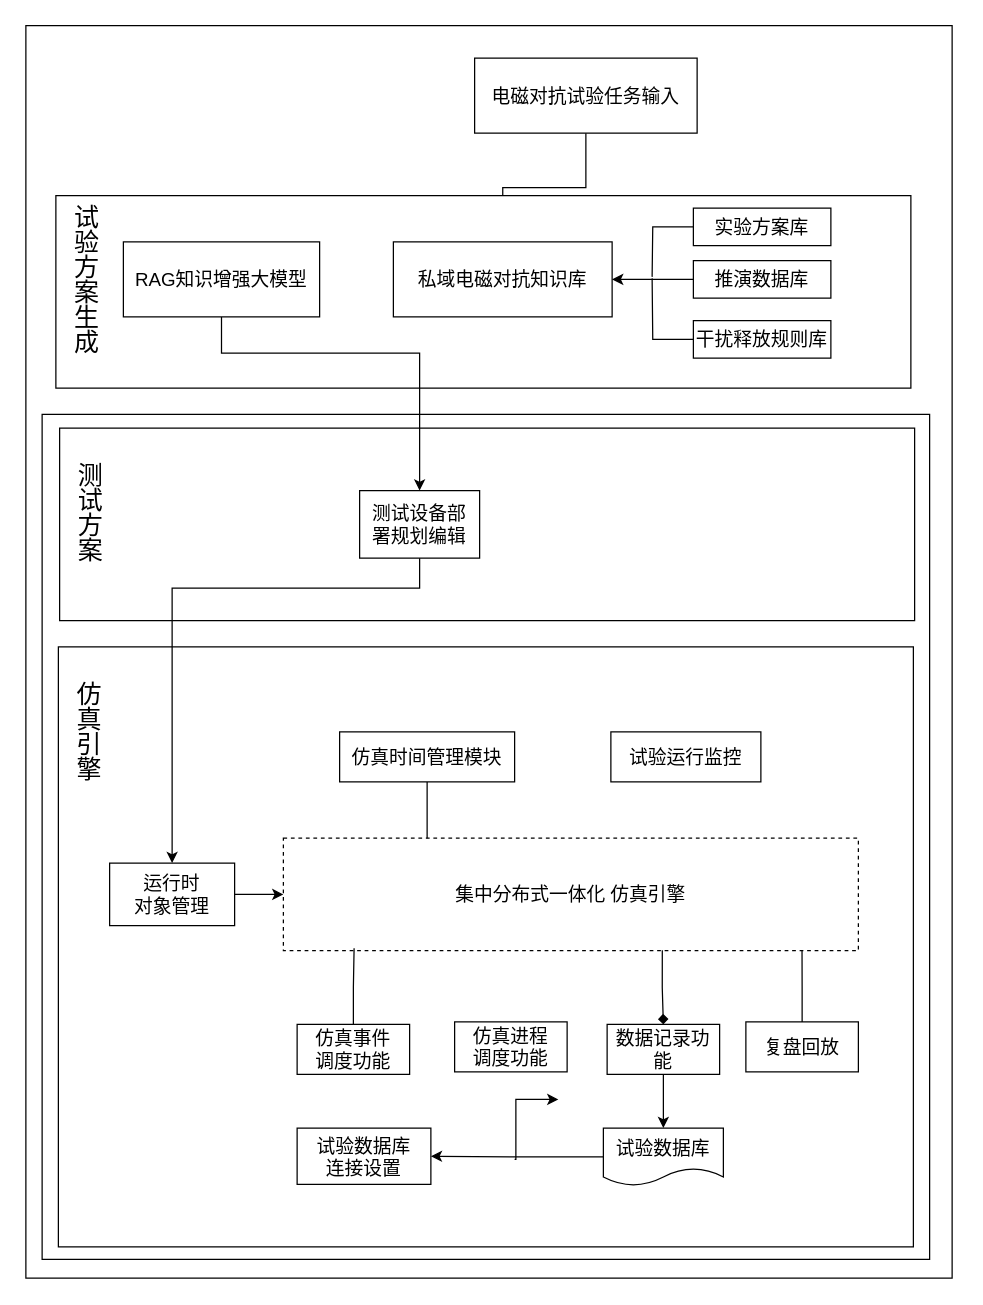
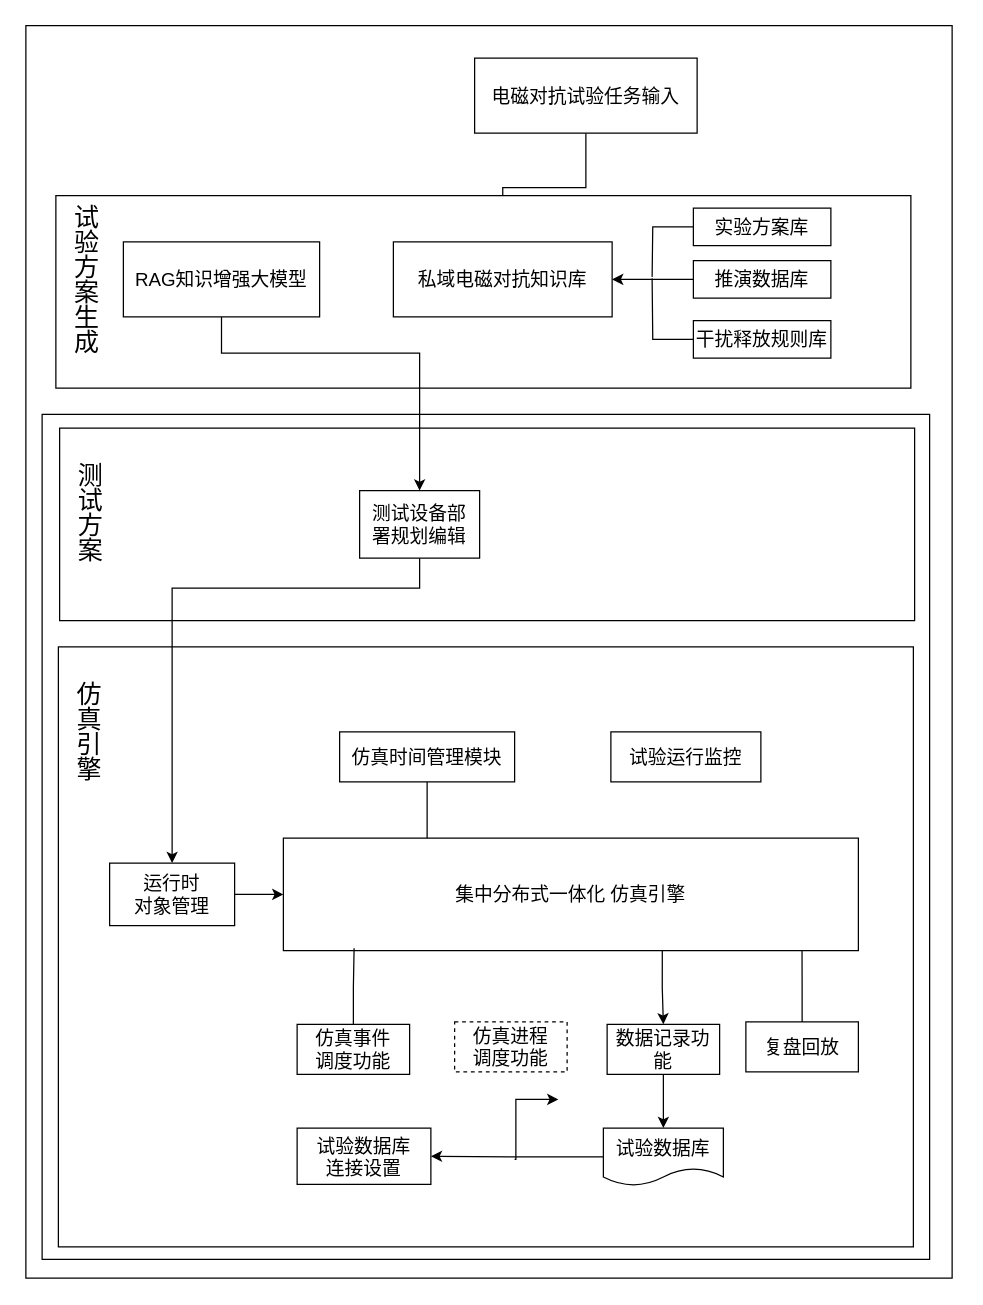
  <mxCell id="0" />
  <mxCell id="1" parent="0" />
  <mxCell id="2" value="" style="group" vertex="1" connectable="0" parent="1"><mxGeometry x="20" y="20" width="744" height="1002" as="geometry" /></mxCell>
  <mxCell id="3" value="" style="rounded=0;whiteSpace=wrap;html=1;" vertex="1" parent="2"><mxGeometry width="741" height="1002" as="geometry" /></mxCell>
  <mxCell id="4" style="edgeStyle=orthogonalEdgeStyle;rounded=0;orthogonalLoop=1;jettySize=auto;html=1;exitX=0.5;exitY=1;exitDx=0;exitDy=0;entryX=0.5;entryY=0;entryDx=0;entryDy=0;" edge="1" parent="2" source="5" target="9"><mxGeometry relative="1" as="geometry" /></mxCell>
  <mxCell id="5" value="电磁对抗试验任务输入" style="rounded=0;whiteSpace=wrap;html=1;fontSize=15;" vertex="1" parent="2"><mxGeometry x="359" y="26" width="178" height="60" as="geometry" /></mxCell>
  <mxCell id="6" value="" style="group" vertex="1" connectable="0" parent="2"><mxGeometry x="24" y="135" width="684" height="155" as="geometry" /></mxCell>
  <mxCell id="7" value="" style="rounded=0;whiteSpace=wrap;html=1;container=0;" vertex="1" parent="6"><mxGeometry y="1" width="684" height="154" as="geometry" /></mxCell>
  <mxCell id="8" value="RAG知识增强大模型" style="rounded=0;whiteSpace=wrap;html=1;fontSize=15;container=0;" vertex="1" parent="6"><mxGeometry x="54" y="38" width="157" height="60" as="geometry" /></mxCell>
  <mxCell id="9" value="私域电磁对抗知识库" style="rounded=0;whiteSpace=wrap;html=1;fontSize=15;container=0;" vertex="1" parent="6"><mxGeometry x="270" y="38" width="175" height="60" as="geometry" /></mxCell>
  <mxCell id="10" style="edgeStyle=orthogonalEdgeStyle;rounded=0;orthogonalLoop=1;jettySize=auto;html=1;exitX=0;exitY=0.5;exitDx=0;exitDy=0;endArrow=none;startFill=0;" edge="1" parent="6" source="11"><mxGeometry relative="1" as="geometry"><mxPoint x="477" y="66" as="targetPoint" /></mxGeometry></mxCell>
  <mxCell id="11" value="实验方案库" style="rounded=0;whiteSpace=wrap;html=1;fontSize=15;container=0;" vertex="1" parent="6"><mxGeometry x="510" y="11" width="110" height="30" as="geometry" /></mxCell>
  <mxCell id="12" style="edgeStyle=orthogonalEdgeStyle;rounded=0;orthogonalLoop=1;jettySize=auto;html=1;exitX=0;exitY=0.5;exitDx=0;exitDy=0;entryX=1;entryY=0.5;entryDx=0;entryDy=0;" edge="1" parent="6" source="13" target="9"><mxGeometry relative="1" as="geometry" /></mxCell>
  <mxCell id="13" value="推演数据库" style="rounded=0;whiteSpace=wrap;html=1;fontSize=15;container=0;" vertex="1" parent="6"><mxGeometry x="510" y="53" width="110" height="30" as="geometry" /></mxCell>
  <mxCell id="14" style="edgeStyle=orthogonalEdgeStyle;rounded=0;orthogonalLoop=1;jettySize=auto;html=1;exitX=0;exitY=0.5;exitDx=0;exitDy=0;endArrow=none;startFill=0;" edge="1" parent="6" source="15"><mxGeometry relative="1" as="geometry"><mxPoint x="477" y="67.2" as="targetPoint" /></mxGeometry></mxCell>
  <mxCell id="15" value="干扰释放规则库" style="rounded=0;whiteSpace=wrap;html=1;fontSize=15;container=0;" vertex="1" parent="6"><mxGeometry x="510" y="101" width="110" height="30" as="geometry" /></mxCell>
  <mxCell id="16" value="试验方案生成" style="text;html=1;align=center;verticalAlign=middle;whiteSpace=wrap;rounded=0;textDirection=vertical-lr;fontSize=20;container=0;spacingTop=0;" vertex="1" parent="6"><mxGeometry width="46" height="136" as="geometry" /></mxCell>
  <mxCell id="17" value="" style="group" vertex="1" connectable="0" parent="2"><mxGeometry x="26" y="322" width="718" height="665" as="geometry" /></mxCell>
  <mxCell id="18" value="" style="group" vertex="1" connectable="0" parent="17"><mxGeometry x="1" width="717" height="665" as="geometry" /></mxCell>
  <mxCell id="19" value="" style="rounded=0;whiteSpace=wrap;html=1;" vertex="1" parent="18"><mxGeometry x="-14" y="-11" width="710" height="676" as="geometry" /></mxCell>
  <mxCell id="20" value="" style="rounded=0;whiteSpace=wrap;html=1;container=0;" vertex="1" parent="18"><mxGeometry width="684" height="154" as="geometry" /></mxCell>
  <mxCell id="21" value="测试设备部&lt;div&gt;署规划编辑&lt;/div&gt;" style="rounded=0;whiteSpace=wrap;html=1;fontSize=15;" vertex="1" parent="18"><mxGeometry x="240" y="50" width="96" height="54" as="geometry" /></mxCell>
  <mxCell id="22" value="测试方案" style="text;html=1;align=center;verticalAlign=middle;whiteSpace=wrap;rounded=0;textDirection=vertical-lr;fontSize=20;container=0;spacingTop=0;" vertex="1" parent="18"><mxGeometry width="46" height="136" as="geometry" /></mxCell>
  <mxCell id="23" value="" style="group" vertex="1" connectable="0" parent="17"><mxGeometry y="175" width="684" height="480" as="geometry" /></mxCell>
  <mxCell id="24" value="" style="rounded=0;whiteSpace=wrap;html=1;container=0;" vertex="1" parent="23"><mxGeometry width="684" height="480" as="geometry" /></mxCell>
  <mxCell id="25" style="edgeStyle=orthogonalEdgeStyle;rounded=0;orthogonalLoop=1;jettySize=auto;html=1;exitX=1;exitY=0.5;exitDx=0;exitDy=0;entryX=0;entryY=0.5;entryDx=0;entryDy=0;" edge="1" parent="23" source="26" target="27"><mxGeometry relative="1" as="geometry" /></mxCell>
  <mxCell id="26" value="运行时&lt;div&gt;对象管理&lt;/div&gt;" style="rounded=0;whiteSpace=wrap;html=1;fontSize=15;" vertex="1" parent="23"><mxGeometry x="41" y="173" width="100" height="50" as="geometry" /></mxCell>
- <mxCell id="27" value="集中分布式一体化 仿真引擎" style="rounded=0;whiteSpace=wrap;html=1;fontSize=15;dashed=1;" vertex="1" parent="23"><mxGeometry x="180" y="153" width="460" height="90" as="geometry" /></mxCell>
+ <mxCell id="27" value="集中分布式一体化 仿真引擎" style="rounded=0;whiteSpace=wrap;html=1;fontSize=15;" vertex="1" parent="23"><mxGeometry x="180" y="153" width="460" height="90" as="geometry" /></mxCell>
  <mxCell id="28" style="edgeStyle=orthogonalEdgeStyle;rounded=0;orthogonalLoop=1;jettySize=auto;html=1;exitX=0.5;exitY=1;exitDx=0;exitDy=0;entryX=0.25;entryY=0;entryDx=0;entryDy=0;endArrow=none;startFill=0;" edge="1" parent="23" source="29" target="27"><mxGeometry relative="1" as="geometry" /></mxCell>
  <mxCell id="29" value="仿真时间管理模块" style="rounded=0;whiteSpace=wrap;html=1;fontSize=15;" vertex="1" parent="23"><mxGeometry x="225" y="68" width="140" height="40" as="geometry" /></mxCell>
  <mxCell id="30" value="试验运行监控" style="rounded=0;whiteSpace=wrap;html=1;fontSize=15;" vertex="1" parent="23"><mxGeometry x="442" y="68" width="120" height="40" as="geometry" /></mxCell>
  <mxCell id="31" value="仿真事件&lt;div&gt;调度功能&lt;/div&gt;" style="rounded=0;whiteSpace=wrap;html=1;fontSize=15;" vertex="1" parent="23"><mxGeometry x="191" y="302" width="90" height="40" as="geometry" /></mxCell>
- <mxCell id="32" value="仿真进程&lt;div&gt;调度功能&lt;/div&gt;" style="rounded=0;whiteSpace=wrap;html=1;fontSize=15;" vertex="1" parent="23"><mxGeometry x="317" y="300" width="90" height="40" as="geometry" /></mxCell>
+ <mxCell id="32" value="仿真进程&lt;div&gt;调度功能&lt;/div&gt;" style="rounded=0;whiteSpace=wrap;html=1;fontSize=15;dashed=1;" vertex="1" parent="23"><mxGeometry x="317" y="300" width="90" height="40" as="geometry" /></mxCell>
  <mxCell id="33" style="edgeStyle=orthogonalEdgeStyle;rounded=0;orthogonalLoop=1;jettySize=auto;html=1;exitX=0.5;exitY=1;exitDx=0;exitDy=0;entryX=0.5;entryY=0;entryDx=0;entryDy=0;" edge="1" parent="23" source="34" target="38"><mxGeometry relative="1" as="geometry" /></mxCell>
  <mxCell id="34" value="数据记录功能" style="rounded=0;whiteSpace=wrap;html=1;fontSize=15;" vertex="1" parent="23"><mxGeometry x="439" y="302" width="90" height="40" as="geometry" /></mxCell>
  <mxCell id="35" value="复盘回放" style="rounded=0;whiteSpace=wrap;html=1;fontSize=15;" vertex="1" parent="23"><mxGeometry x="550" y="300" width="90" height="40" as="geometry" /></mxCell>
  <mxCell id="36" value="试验数据库&lt;div&gt;连接设置&lt;/div&gt;" style="rounded=0;whiteSpace=wrap;html=1;fontSize=15;" vertex="1" parent="23"><mxGeometry x="191" y="385" width="107" height="45" as="geometry" /></mxCell>
  <mxCell id="37" style="edgeStyle=orthogonalEdgeStyle;rounded=0;orthogonalLoop=1;jettySize=auto;html=1;exitX=0;exitY=0.5;exitDx=0;exitDy=0;entryX=1;entryY=0.5;entryDx=0;entryDy=0;" edge="1" parent="23" source="38" target="36"><mxGeometry relative="1" as="geometry" /></mxCell>
  <mxCell id="38" value="试验数据库" style="shape=document;whiteSpace=wrap;html=1;boundedLbl=1;fontSize=15;" vertex="1" parent="23"><mxGeometry x="436" y="385" width="96" height="46" as="geometry" /></mxCell>
  <mxCell id="39" style="edgeStyle=orthogonalEdgeStyle;rounded=0;orthogonalLoop=1;jettySize=auto;html=1;exitX=0.5;exitY=0;exitDx=0;exitDy=0;entryX=0.123;entryY=0.978;entryDx=0;entryDy=0;entryPerimeter=0;endArrow=none;startFill=0;" edge="1" parent="23" source="31" target="27"><mxGeometry relative="1" as="geometry" /></mxCell>
  <mxCell id="40" style="edgeStyle=orthogonalEdgeStyle;rounded=0;orthogonalLoop=1;jettySize=auto;html=1;exitX=0.5;exitY=0;exitDx=0;exitDy=0;entryX=0.902;entryY=1.004;entryDx=0;entryDy=0;entryPerimeter=0;endArrow=none;startFill=0;" edge="1" parent="23" source="35" target="27"><mxGeometry relative="1" as="geometry" /></mxCell>
- <mxCell id="41" style="edgeStyle=orthogonalEdgeStyle;rounded=0;orthogonalLoop=1;jettySize=auto;html=1;entryX=0.5;entryY=0;entryDx=0;entryDy=0;exitX=0.659;exitY=0.996;exitDx=0;exitDy=0;exitPerimeter=0;endArrow=diamond;" edge="1" parent="23" source="27" target="34"><mxGeometry relative="1" as="geometry"><mxPoint x="347" y="421" as="sourcePoint" /><mxPoint x="482" y="243" as="targetPoint" /></mxGeometry></mxCell>
+ <mxCell id="41" style="edgeStyle=orthogonalEdgeStyle;rounded=0;orthogonalLoop=1;jettySize=auto;html=1;entryX=0.5;entryY=0;entryDx=0;entryDy=0;exitX=0.659;exitY=0.996;exitDx=0;exitDy=0;exitPerimeter=0;" edge="1" parent="23" source="27" target="34"><mxGeometry relative="1" as="geometry"><mxPoint x="347" y="421" as="sourcePoint" /><mxPoint x="482" y="243" as="targetPoint" /></mxGeometry></mxCell>
  <mxCell id="42" style="edgeStyle=orthogonalEdgeStyle;rounded=0;orthogonalLoop=1;jettySize=auto;html=1;" edge="1" parent="23"><mxGeometry relative="1" as="geometry"><mxPoint x="365" y="410" as="sourcePoint" /><mxPoint x="400" y="362" as="targetPoint" /><Array as="points"><mxPoint x="366" y="410" /><mxPoint x="366" y="362" /><mxPoint x="390" y="362" /></Array></mxGeometry></mxCell>
  <mxCell id="43" value="仿真引擎" style="text;html=1;align=center;verticalAlign=middle;whiteSpace=wrap;rounded=0;textDirection=vertical-lr;fontSize=20;container=0;spacingTop=0;" vertex="1" parent="23"><mxGeometry width="46" height="136" as="geometry" /></mxCell>
  <mxCell id="44" style="edgeStyle=orthogonalEdgeStyle;rounded=0;orthogonalLoop=1;jettySize=auto;html=1;exitX=0.5;exitY=1;exitDx=0;exitDy=0;entryX=0.5;entryY=0;entryDx=0;entryDy=0;" edge="1" parent="17" source="21" target="26"><mxGeometry relative="1" as="geometry"><Array as="points"><mxPoint x="289" y="128" /><mxPoint x="91" y="128" /></Array></mxGeometry></mxCell>
  <mxCell id="45" style="edgeStyle=orthogonalEdgeStyle;rounded=0;orthogonalLoop=1;jettySize=auto;html=1;exitX=0.5;exitY=1;exitDx=0;exitDy=0;entryX=0.5;entryY=0;entryDx=0;entryDy=0;" edge="1" parent="2" source="8" target="21"><mxGeometry relative="1" as="geometry"><Array as="points"><mxPoint x="156" y="262" /><mxPoint x="315" y="262" /></Array></mxGeometry></mxCell>
